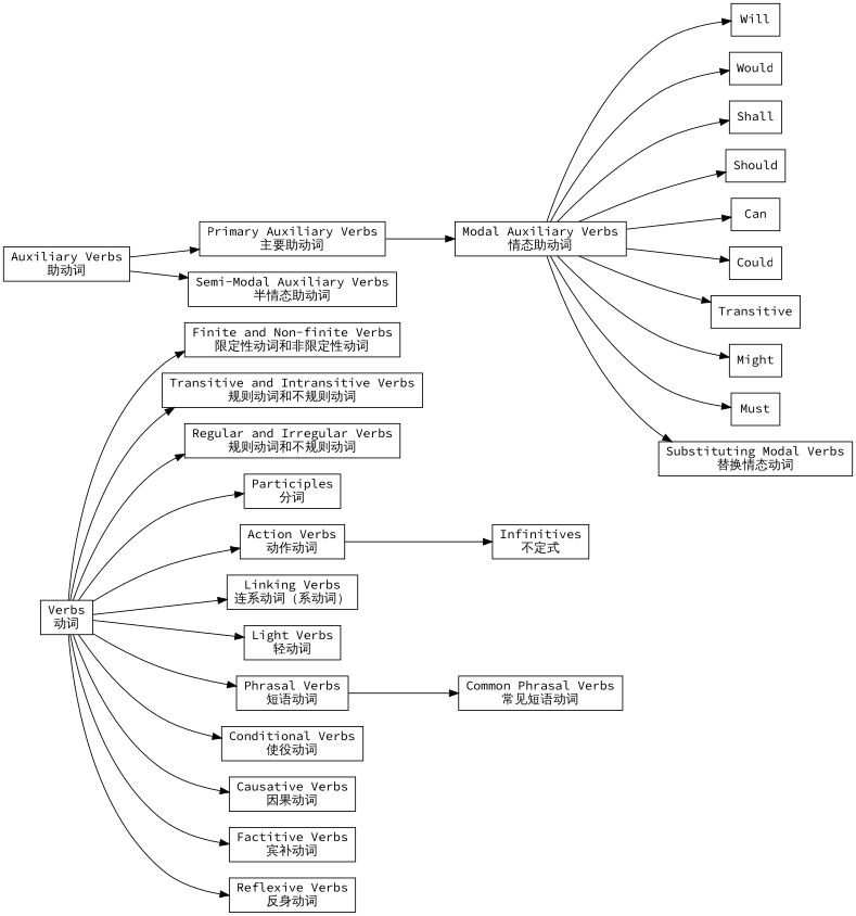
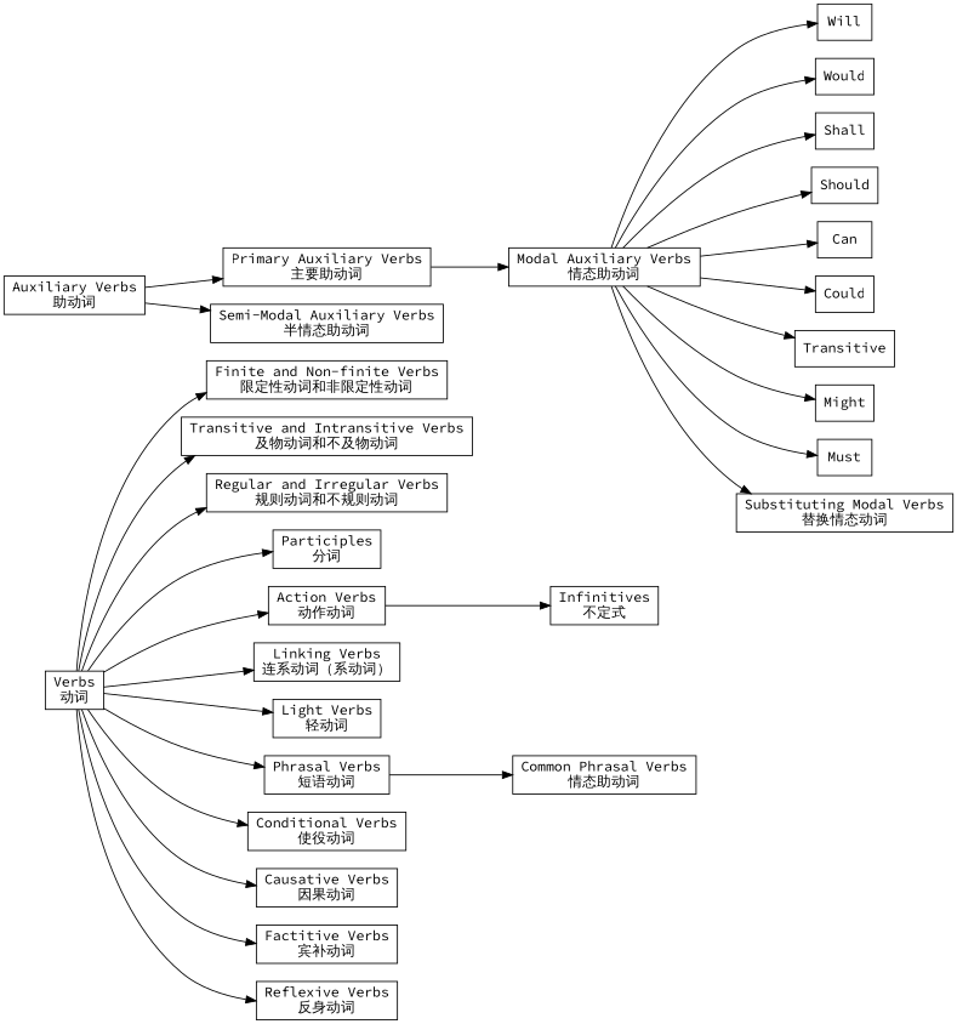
  digraph {
    fontname="Source Code Pro"
    rankdir=LR
    node [fontname="Source Code Pro" fontsize=14 shape=rect]
    edge [fontname="Source Code Pro"]
    n1 [label="Verbs\n动词"]
    n2 [label="Finite and Non-finite Verbs\n限定性动词和非限定性动词"]
-   n3 [label="Transitive and Intransitive Verbs\n规则动词和不规则动词"]
+   n3 [label="Transitive and Intransitive Verbs\n及物动词和不及物动词"]
    n4 [label="Regular and Irregular Verbs\n规则动词和不规则动词"]
    n5 [label="Participles\n分词"]
    n6 [label="Action Verbs\n动作动词"]
    n7 [label="Linking Verbs\n连系动词（系动词）"]
    n8 [label="Light Verbs\n轻动词"]
    n9 [label="Phrasal Verbs\n短语动词"]
    n10 [label="Conditional Verbs\n使役动词"]
    n11 [label="Causative Verbs\n因果动词"]
    n12 [label="Factitive Verbs\n宾补动词"]
    n13 [label="Reflexive Verbs\n反身动词"]
    n14 [label="Auxiliary Verbs\n助动词"]
    n15 [label="Primary Auxiliary Verbs\n主要助动词"]
    n16 [label="Semi-Modal Auxiliary Verbs\n半情态助动词"]
    n17 [label="Infinitives\n不定式"]
-   n18 [label="Common Phrasal Verbs\n常见短语动词"]
+   n18 [label="Common Phrasal Verbs\n情态助动词"]
    n19 [label="Modal Auxiliary Verbs\n情态助动词"]
    n20 [label=Will]
    n21 [label=Would]
    n22 [label=Shall]
    n23 [label=Should]
    n24 [label=Can]
    n25 [label=Could]
    n26 [label=Transitive]
    n27 [label=Might]
    n28 [label=Must]
    n29 [label="Substituting Modal Verbs\n替换情态动词"]
    n1 -> n2
    n1 -> n3
    n1 -> n4
    n1 -> n5
    n1 -> n6
    n1 -> n7
    n1 -> n8
    n1 -> n9
    n1 -> n10
    n1 -> n11
    n1 -> n12
    n1 -> n13
    n6 -> n17
    n9 -> n18
    n14 -> n15
    n14 -> n16
    n15 -> n19
    n19 -> n20
    n19 -> n21
    n19 -> n22
    n19 -> n23
    n19 -> n24
    n19 -> n25
    n19 -> n26
    n19 -> n27
    n19 -> n28
    n19 -> n29
  }
